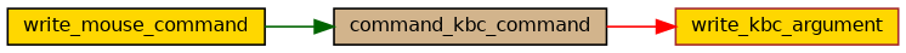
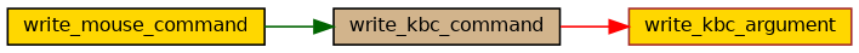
  digraph {
    rankdir=LR
    node [color=black fillcolor=gold fontname=Helvetica fontsize=10 shape=record style=filled]
    edge [fontname=Helvetica fontsize=10 labelfontname=Helvetica labelfontsize=10 style=solid]
    n1 [fontcolor=black height=0.2 label=write_mouse_command width=0.4]
-   n2 [fillcolor=tan height=0.2 label=command_kbc_command width=0.4]
+   n2 [fillcolor=tan height=0.2 label=write_kbc_command width=0.4]
    n3 [color=brown height=0.2 label=write_kbc_argument width=0.4]
    n1 -> n2 [color=darkgreen]
    n2 -> n3 [color=red]
  }
